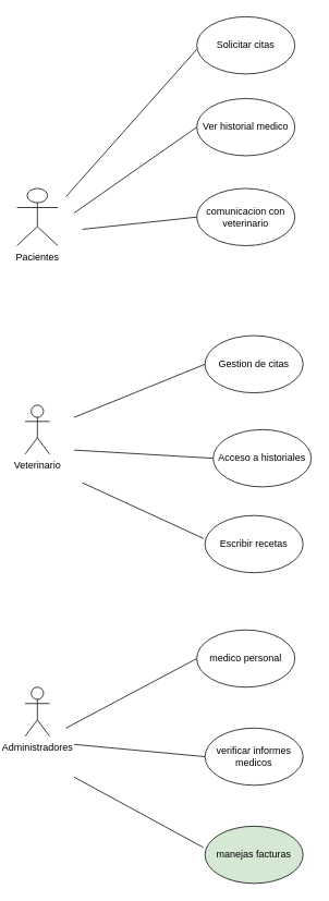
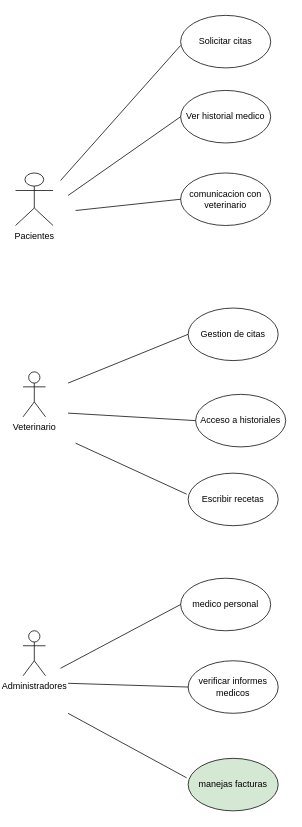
  <mxCell id="0" />
  <mxCell id="1" parent="0" />
  <mxCell id="2" value="Pacientes" style="shape=umlActor;verticalLabelPosition=bottom;verticalAlign=top;html=1;outlineConnect=0;" vertex="1" parent="1"><mxGeometry x="20" y="230" width="50" height="70" as="geometry" /></mxCell>
  <mxCell id="3" value="" style="endArrow=none;html=1;rounded=0;" edge="1" parent="1"><mxGeometry width="50" height="50" relative="1" as="geometry"><mxPoint x="80" y="240" as="sourcePoint" /><mxPoint x="240" y="60" as="targetPoint" /></mxGeometry></mxCell>
  <mxCell id="4" value="Solicitar citas" style="ellipse;whiteSpace=wrap;html=1;" vertex="1" parent="1"><mxGeometry x="240" y="20" width="120" height="70" as="geometry" /></mxCell>
  <mxCell id="5" value="Ver historial medico" style="ellipse;whiteSpace=wrap;html=1;" vertex="1" parent="1"><mxGeometry x="240" y="120" width="120" height="70" as="geometry" /></mxCell>
  <mxCell id="6" value="comunicacion con veterinario" style="ellipse;whiteSpace=wrap;html=1;" vertex="1" parent="1"><mxGeometry x="240" y="230" width="120" height="70" as="geometry" /></mxCell>
  <mxCell id="7" value="Gestion de citas" style="ellipse;whiteSpace=wrap;html=1;" vertex="1" parent="1"><mxGeometry x="250" y="410" width="120" height="70" as="geometry" /></mxCell>
  <mxCell id="8" value="Acceso a historiales" style="ellipse;whiteSpace=wrap;html=1;" vertex="1" parent="1"><mxGeometry x="260" y="525" width="120" height="70" as="geometry" /></mxCell>
  <mxCell id="9" value="" style="endArrow=none;html=1;rounded=0;entryX=0;entryY=0.5;entryDx=0;entryDy=0;" edge="1" parent="1" target="5"><mxGeometry width="50" height="50" relative="1" as="geometry"><mxPoint x="90" y="260" as="sourcePoint" /><mxPoint x="260" y="320" as="targetPoint" /></mxGeometry></mxCell>
  <mxCell id="10" value="" style="endArrow=none;html=1;rounded=0;entryX=0;entryY=0.5;entryDx=0;entryDy=0;" edge="1" parent="1" target="6"><mxGeometry width="50" height="50" relative="1" as="geometry"><mxPoint x="100" y="280" as="sourcePoint" /><mxPoint x="260" y="320" as="targetPoint" /></mxGeometry></mxCell>
  <mxCell id="11" value="medico personal" style="ellipse;whiteSpace=wrap;html=1;" vertex="1" parent="1"><mxGeometry x="240" y="770" width="120" height="70" as="geometry" /></mxCell>
  <mxCell id="12" value="Escribir recetas" style="ellipse;whiteSpace=wrap;html=1;" vertex="1" parent="1"><mxGeometry x="250" y="630" width="120" height="70" as="geometry" /></mxCell>
  <mxCell id="13" value="Veterinario" style="shape=umlActor;verticalLabelPosition=bottom;verticalAlign=top;html=1;outlineConnect=0;" vertex="1" parent="1"><mxGeometry x="30" y="495" width="30" height="60" as="geometry" /></mxCell>
  <mxCell id="14" value="" style="endArrow=none;html=1;rounded=0;entryX=0;entryY=0.5;entryDx=0;entryDy=0;" edge="1" parent="1" target="7"><mxGeometry width="50" height="50" relative="1" as="geometry"><mxPoint x="90" y="510" as="sourcePoint" /><mxPoint x="260" y="320" as="targetPoint" /></mxGeometry></mxCell>
  <mxCell id="15" value="" style="endArrow=none;html=1;rounded=0;entryX=0;entryY=0.5;entryDx=0;entryDy=0;" edge="1" parent="1" target="8"><mxGeometry width="50" height="50" relative="1" as="geometry"><mxPoint x="90" y="550" as="sourcePoint" /><mxPoint x="260" y="520" as="targetPoint" /></mxGeometry></mxCell>
  <mxCell id="16" value="" style="endArrow=none;html=1;rounded=0;entryX=-0.017;entryY=0.4;entryDx=0;entryDy=0;entryPerimeter=0;" edge="1" parent="1" target="12"><mxGeometry width="50" height="50" relative="1" as="geometry"><mxPoint x="100" y="590" as="sourcePoint" /><mxPoint x="260" y="520" as="targetPoint" /></mxGeometry></mxCell>
  <mxCell id="17" value="manejas facturas" style="ellipse;whiteSpace=wrap;html=1;fillColor=#d5e8d4;" vertex="1" parent="1"><mxGeometry x="250" y="1010" width="120" height="70" as="geometry" /></mxCell>
- <mxCell id="18" value="verificar informes medicos" style="ellipse;whiteSpace=wrap;html=1;" vertex="1" parent="1"><mxGeometry x="250" y="890" width="120" height="70" as="geometry" /></mxCell>
+ <mxCell id="18" value="verificar informes medicos" style="ellipse;whiteSpace=wrap;html=1;" vertex="1" parent="1"><mxGeometry x="250" y="880" width="120" height="70" as="geometry" /></mxCell>
  <mxCell id="19" value="Administradores" style="shape=umlActor;verticalLabelPosition=bottom;verticalAlign=top;html=1;outlineConnect=0;" vertex="1" parent="1"><mxGeometry x="30" y="840" width="30" height="60" as="geometry" /></mxCell>
  <mxCell id="20" value="" style="endArrow=none;html=1;rounded=0;entryX=0;entryY=0.5;entryDx=0;entryDy=0;" edge="1" parent="1" target="11"><mxGeometry width="50" height="50" relative="1" as="geometry"><mxPoint x="80" y="890" as="sourcePoint" /><mxPoint x="300" y="1060" as="targetPoint" /></mxGeometry></mxCell>
  <mxCell id="21" value="" style="endArrow=none;html=1;rounded=0;entryX=0;entryY=0.5;entryDx=0;entryDy=0;" edge="1" parent="1" target="18"><mxGeometry width="50" height="50" relative="1" as="geometry"><mxPoint x="90" y="910" as="sourcePoint" /><mxPoint x="300" y="1060" as="targetPoint" /></mxGeometry></mxCell>
  <mxCell id="22" value="" style="endArrow=none;html=1;rounded=0;entryX=-0.017;entryY=0.371;entryDx=0;entryDy=0;entryPerimeter=0;" edge="1" parent="1" target="17"><mxGeometry width="50" height="50" relative="1" as="geometry"><mxPoint x="90" y="950" as="sourcePoint" /><mxPoint x="300" y="1060" as="targetPoint" /></mxGeometry></mxCell>
